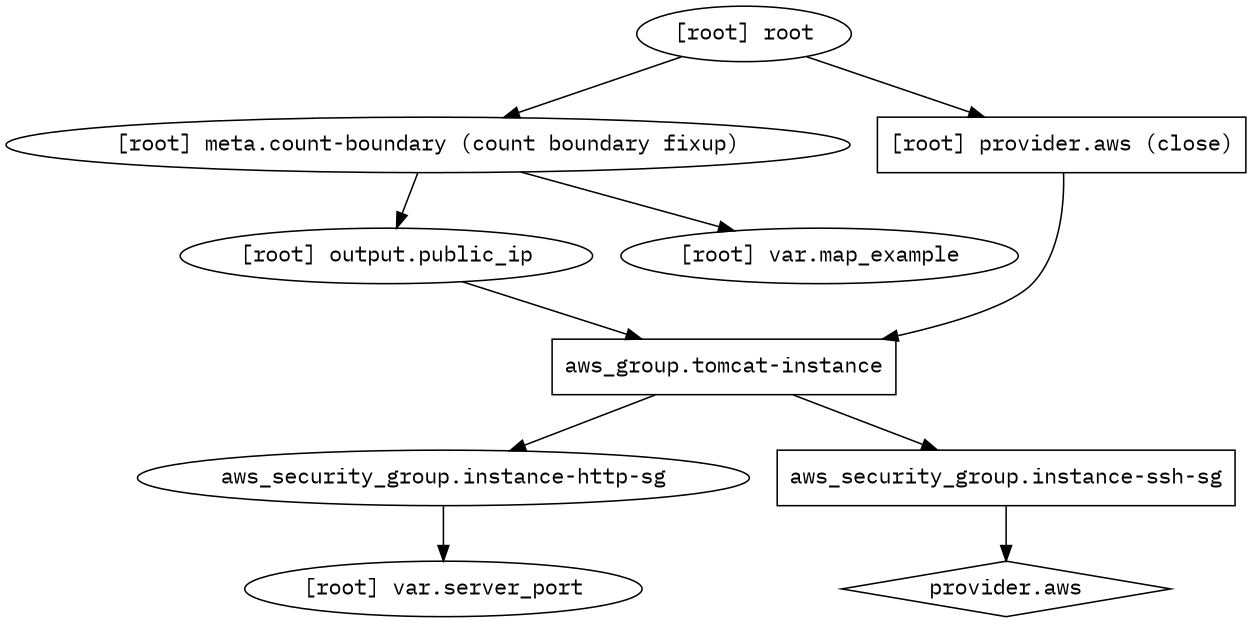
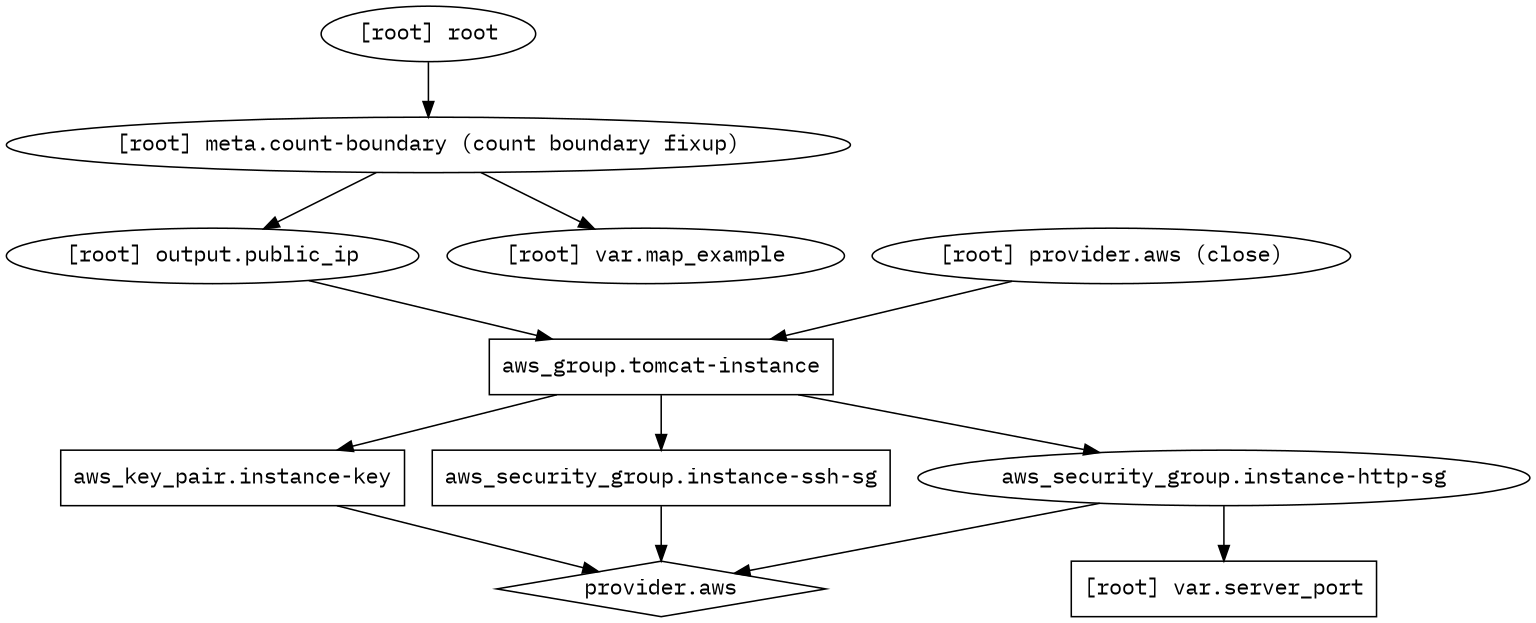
  digraph {
    compound=true
    fontname="IBM Plex Mono"
    newrank=true
    node [fontname="IBM Plex Mono"]
    edge [fontname="IBM Plex Mono"]
    n1 [label="aws_group.tomcat-instance" shape=box]
+   n2 [label="aws_key_pair.instance-key" shape=box]
    n3 [label="aws_security_group.instance-http-sg" shape=ellipse]
    n4 [label="aws_security_group.instance-ssh-sg" shape=box]
    n5 [label="provider.aws" shape=diamond]
-   "[root] var.server_port"
+   "[root] var.server_port" [shape=box]
    "[root] meta.count-boundary (count boundary fixup)"
    "[root] output.public_ip"
    "[root] var.map_example"
-   "[root] provider.aws (close)" [shape=box]
+   "[root] provider.aws (close)"
    "[root] root"
    subgraph sub_1 {
      n1
+     n2
      n3
      n4
      n5
      "[root] var.server_port"
      "[root] meta.count-boundary (count boundary fixup)"
      "[root] output.public_ip"
      "[root] var.map_example"
      "[root] provider.aws (close)"
      "[root] root"
    }
+   n1 -> n2
    n1 -> n3
    n1 -> n4
+   n2 -> n5
+   n3 -> n5
    n3 -> "[root] var.server_port"
    n4 -> n5
    "[root] meta.count-boundary (count boundary fixup)" -> "[root] output.public_ip"
    "[root] meta.count-boundary (count boundary fixup)" -> "[root] var.map_example"
    "[root] output.public_ip" -> n1
    "[root] provider.aws (close)" -> n1
    "[root] root" -> "[root] meta.count-boundary (count boundary fixup)"
-   "[root] root" -> "[root] provider.aws (close)"
  }
